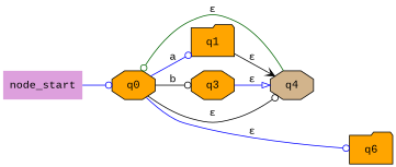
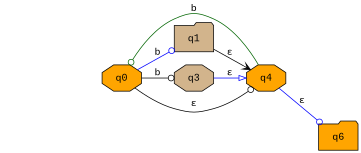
  digraph {
    fontname="Liberation Mono"
    rankdir=LR
    node [fillcolor=orange fontname="Liberation Mono" shape=octagon style=filled]
    edge [arrowhead=odot color=blue fontname="Liberation Mono"]
-   node_start [fillcolor=plum shape=none]
    q0
-   q1 [shape=folder]
-   q3
-   q4 [fillcolor=tan]
+   q1 [fillcolor=tan shape=folder]
+   q3 [fillcolor=tan]
+   q4
    n6 [label=q6 shape=folder]
-   node_start -> q0
-   q0 -> q1 [label=a]
+   q0 -> q1 [label=b]
    q0 -> q3 [color=black label=b]
    q0 -> q4 [color=black label="ε"]
    q1 -> q4 [arrowhead=vee color=black label="ε"]
    q3 -> q4 [arrowhead=onormal label="ε"]
-   q4 -> q0 [color=darkgreen label="ε"]
-   q0 -> n6 [label="ε"]
+   q4 -> q0 [color=darkgreen label=b]
+   q4 -> n6 [label="ε"]
  }
